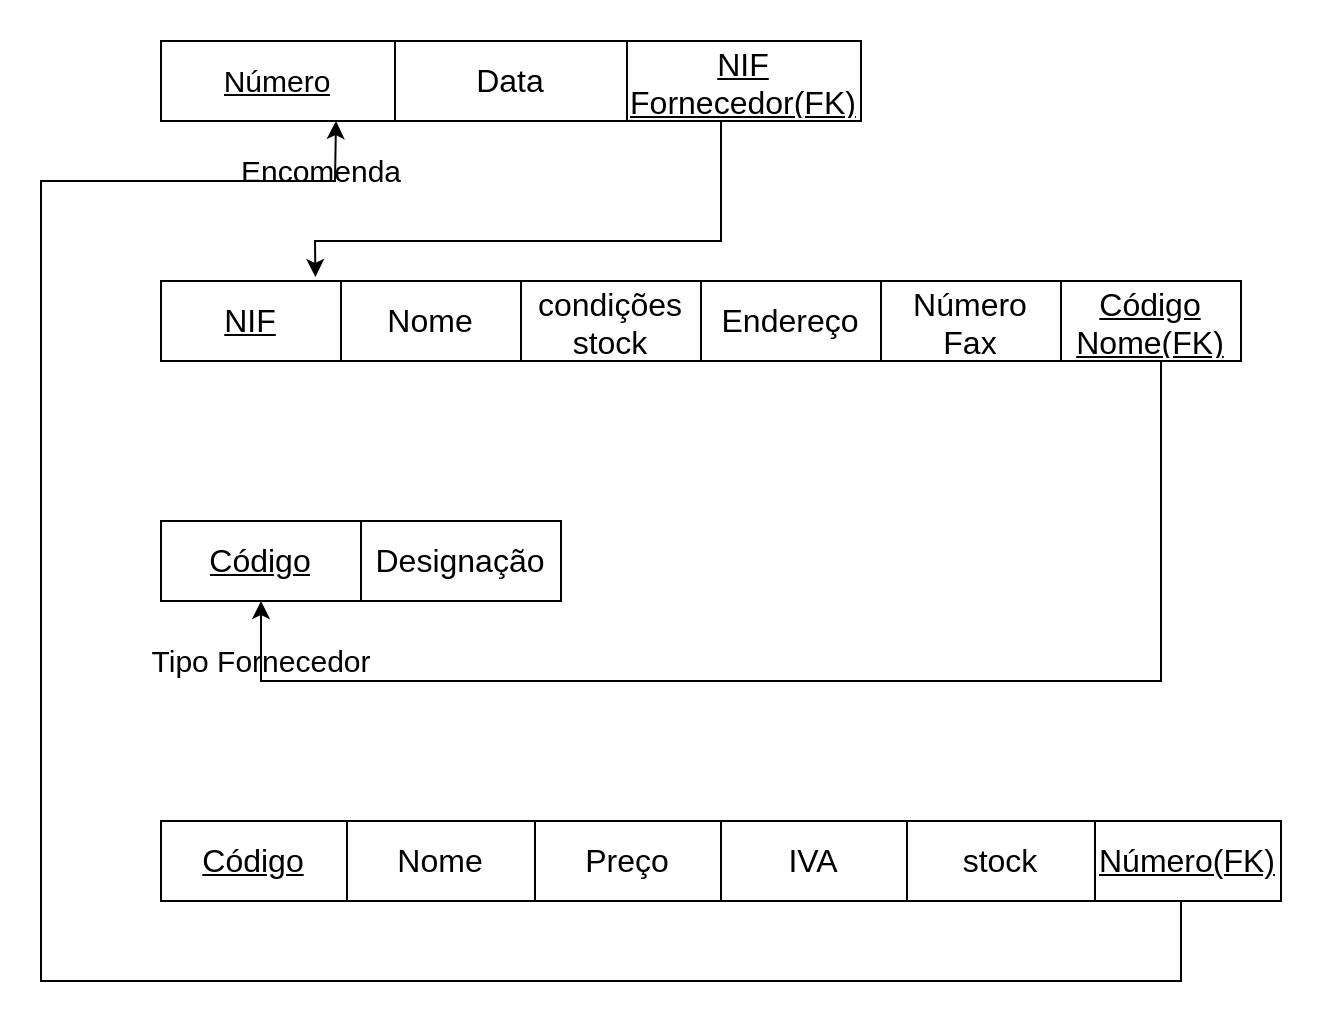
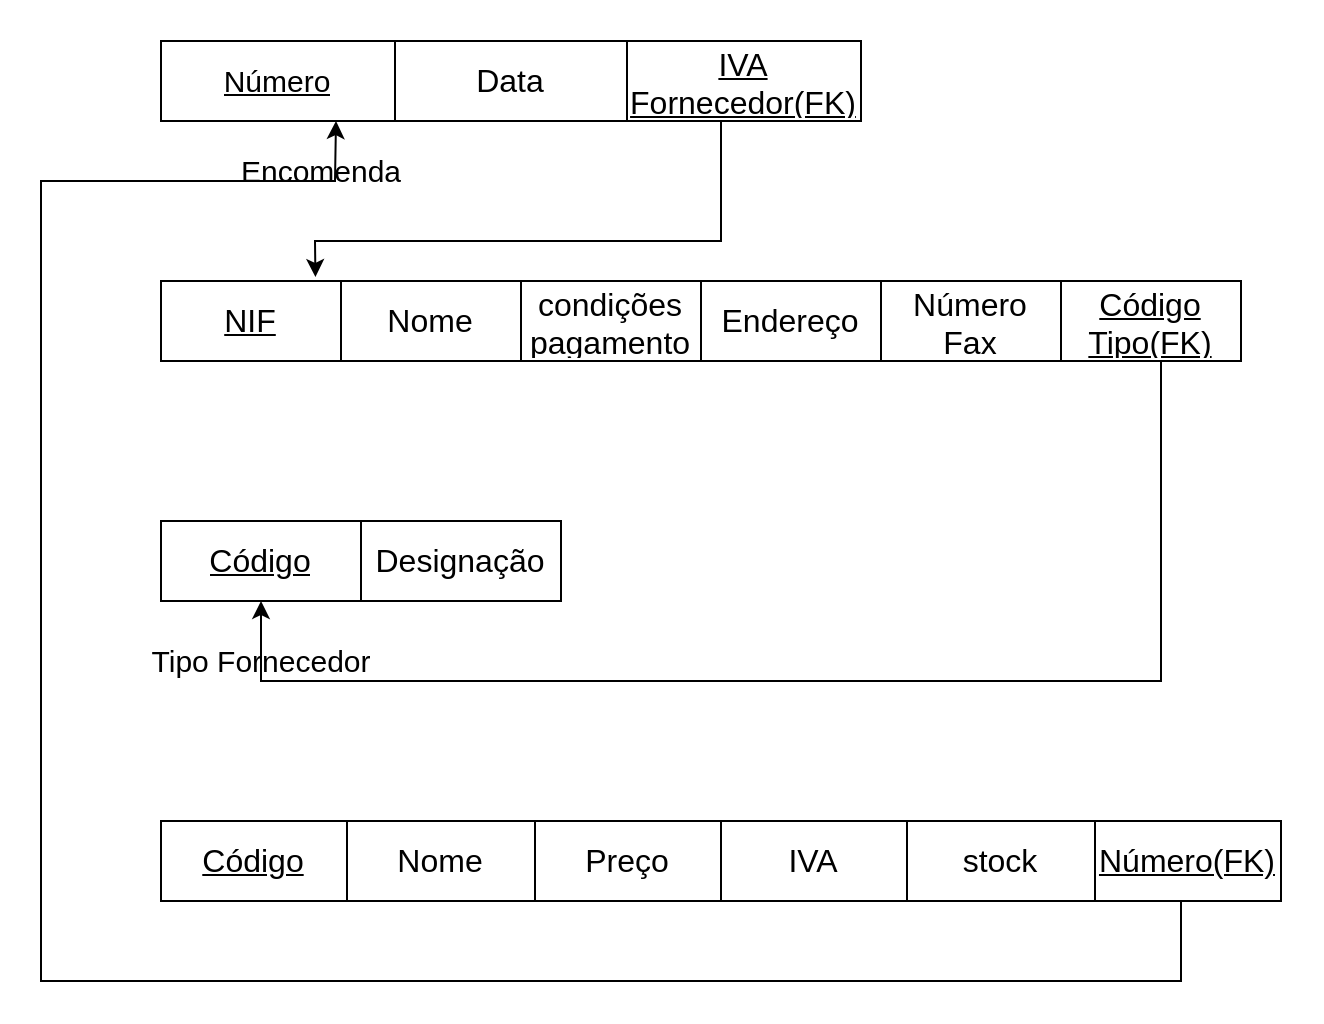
  <mxCell id="0" />
  <mxCell id="1" parent="0" />
  <mxCell id="2" value="" style="shape=table;startSize=0;container=1;collapsible=0;childLayout=tableLayout;fontSize=16;" vertex="1" parent="1"><mxGeometry x="80" y="20" width="350" height="40" as="geometry" /></mxCell>
  <mxCell id="3" value="" style="shape=tableRow;horizontal=0;startSize=0;swimlaneHead=0;swimlaneBody=0;strokeColor=inherit;top=0;left=0;bottom=0;right=0;collapsible=0;dropTarget=0;fillColor=none;points=[[0,0.5],[1,0.5]];portConstraint=eastwest;fontSize=16;" vertex="1" parent="2"><mxGeometry width="350" height="40" as="geometry" /></mxCell>
  <mxCell id="4" value="&lt;u&gt;&lt;font style=&quot;font-size: 15px;&quot;&gt;Número&lt;/font&gt;&lt;/u&gt;" style="shape=partialRectangle;html=1;whiteSpace=wrap;connectable=0;strokeColor=inherit;overflow=hidden;fillColor=none;top=0;left=0;bottom=0;right=0;pointerEvents=1;fontSize=16;" vertex="1" parent="3"><mxGeometry width="117" height="40" as="geometry"><mxRectangle width="117" height="40" as="alternateBounds" /></mxGeometry></mxCell>
  <mxCell id="5" value="Data" style="shape=partialRectangle;html=1;whiteSpace=wrap;connectable=0;strokeColor=inherit;overflow=hidden;fillColor=none;top=0;left=0;bottom=0;right=0;pointerEvents=1;fontSize=16;" vertex="1" parent="3"><mxGeometry x="117" width="116" height="40" as="geometry"><mxRectangle width="116" height="40" as="alternateBounds" /></mxGeometry></mxCell>
- <mxCell id="6" value="&lt;u&gt;NIF Fornecedor(FK)&lt;br&gt;&lt;/u&gt;" style="shape=partialRectangle;html=1;whiteSpace=wrap;connectable=0;strokeColor=inherit;overflow=hidden;fillColor=none;top=0;left=0;bottom=0;right=0;pointerEvents=1;fontSize=16;" vertex="1" parent="3"><mxGeometry x="233" width="117" height="40" as="geometry"><mxRectangle width="117" height="40" as="alternateBounds" /></mxGeometry></mxCell>
+ <mxCell id="6" value="&lt;u&gt;IVA Fornecedor(FK)&lt;br&gt;&lt;/u&gt;" style="shape=partialRectangle;html=1;whiteSpace=wrap;connectable=0;strokeColor=inherit;overflow=hidden;fillColor=none;top=0;left=0;bottom=0;right=0;pointerEvents=1;fontSize=16;" vertex="1" parent="3"><mxGeometry x="233" width="117" height="40" as="geometry"><mxRectangle width="117" height="40" as="alternateBounds" /></mxGeometry></mxCell>
  <mxCell id="7" value="&lt;font style=&quot;font-size: 15px;&quot;&gt;Encomenda&lt;/font&gt;" style="text;html=1;align=center;verticalAlign=middle;resizable=0;points=[];autosize=1;strokeColor=none;fillColor=none;" vertex="1" parent="1"><mxGeometry x="110" y="70" width="100" height="30" as="geometry" /></mxCell>
  <mxCell id="8" value="" style="shape=table;startSize=0;container=1;collapsible=0;childLayout=tableLayout;fontSize=16;" vertex="1" parent="1"><mxGeometry x="80" y="140" width="540" height="40" as="geometry" /></mxCell>
  <mxCell id="9" value="" style="shape=tableRow;horizontal=0;startSize=0;swimlaneHead=0;swimlaneBody=0;strokeColor=inherit;top=0;left=0;bottom=0;right=0;collapsible=0;dropTarget=0;fillColor=none;points=[[0,0.5],[1,0.5]];portConstraint=eastwest;fontSize=16;" vertex="1" parent="8"><mxGeometry width="540" height="40" as="geometry" /></mxCell>
  <mxCell id="10" value="&lt;u&gt;NIF&lt;/u&gt;" style="shape=partialRectangle;html=1;whiteSpace=wrap;connectable=0;strokeColor=inherit;overflow=hidden;fillColor=none;top=0;left=0;bottom=0;right=0;pointerEvents=1;fontSize=16;" vertex="1" parent="9"><mxGeometry width="90" height="40" as="geometry"><mxRectangle width="90" height="40" as="alternateBounds" /></mxGeometry></mxCell>
  <mxCell id="11" value="Nome" style="shape=partialRectangle;html=1;whiteSpace=wrap;connectable=0;strokeColor=inherit;overflow=hidden;fillColor=none;top=0;left=0;bottom=0;right=0;pointerEvents=1;fontSize=16;" vertex="1" parent="9"><mxGeometry x="90" width="90" height="40" as="geometry"><mxRectangle width="90" height="40" as="alternateBounds" /></mxGeometry></mxCell>
- <mxCell id="12" value="&lt;div&gt;condições&lt;/div&gt;&lt;div&gt;stock&lt;br&gt;&lt;/div&gt;" style="shape=partialRectangle;html=1;whiteSpace=wrap;connectable=0;strokeColor=inherit;overflow=hidden;fillColor=none;top=0;left=0;bottom=0;right=0;pointerEvents=1;fontSize=16;" vertex="1" parent="9"><mxGeometry x="180" width="90" height="40" as="geometry"><mxRectangle width="90" height="40" as="alternateBounds" /></mxGeometry></mxCell>
+ <mxCell id="12" value="&lt;div&gt;condições&lt;/div&gt;&lt;div&gt;pagamento&lt;br&gt;&lt;/div&gt;" style="shape=partialRectangle;html=1;whiteSpace=wrap;connectable=0;strokeColor=inherit;overflow=hidden;fillColor=none;top=0;left=0;bottom=0;right=0;pointerEvents=1;fontSize=16;" vertex="1" parent="9"><mxGeometry x="180" width="90" height="40" as="geometry"><mxRectangle width="90" height="40" as="alternateBounds" /></mxGeometry></mxCell>
  <mxCell id="13" value="Endereço" style="shape=partialRectangle;html=1;whiteSpace=wrap;connectable=0;strokeColor=inherit;overflow=hidden;fillColor=none;top=0;left=0;bottom=0;right=0;pointerEvents=1;fontSize=16;" vertex="1" parent="9"><mxGeometry x="270" width="90" height="40" as="geometry"><mxRectangle width="90" height="40" as="alternateBounds" /></mxGeometry></mxCell>
  <mxCell id="14" value="Número Fax" style="shape=partialRectangle;html=1;whiteSpace=wrap;connectable=0;strokeColor=inherit;overflow=hidden;fillColor=none;top=0;left=0;bottom=0;right=0;pointerEvents=1;fontSize=16;" vertex="1" parent="9"><mxGeometry x="360" width="90" height="40" as="geometry"><mxRectangle width="90" height="40" as="alternateBounds" /></mxGeometry></mxCell>
- <mxCell id="15" value="&lt;u&gt;Código Nome(FK)&lt;/u&gt;" style="shape=partialRectangle;html=1;whiteSpace=wrap;connectable=0;strokeColor=inherit;overflow=hidden;fillColor=none;top=0;left=0;bottom=0;right=0;pointerEvents=1;fontSize=16;" vertex="1" parent="9"><mxGeometry x="450" width="90" height="40" as="geometry"><mxRectangle width="90" height="40" as="alternateBounds" /></mxGeometry></mxCell>
+ <mxCell id="15" value="&lt;u&gt;Código Tipo(FK)&lt;/u&gt;" style="shape=partialRectangle;html=1;whiteSpace=wrap;connectable=0;strokeColor=inherit;overflow=hidden;fillColor=none;top=0;left=0;bottom=0;right=0;pointerEvents=1;fontSize=16;" vertex="1" parent="9"><mxGeometry x="450" width="90" height="40" as="geometry"><mxRectangle width="90" height="40" as="alternateBounds" /></mxGeometry></mxCell>
  <mxCell id="16" value="" style="shape=table;startSize=0;container=1;collapsible=0;childLayout=tableLayout;fontSize=16;" vertex="1" parent="1"><mxGeometry x="80" y="260" width="200" height="40" as="geometry" /></mxCell>
  <mxCell id="17" value="" style="shape=tableRow;horizontal=0;startSize=0;swimlaneHead=0;swimlaneBody=0;strokeColor=inherit;top=0;left=0;bottom=0;right=0;collapsible=0;dropTarget=0;fillColor=none;points=[[0,0.5],[1,0.5]];portConstraint=eastwest;fontSize=16;" vertex="1" parent="16"><mxGeometry width="200" height="40" as="geometry" /></mxCell>
  <mxCell id="18" value="&lt;u&gt;Código&lt;/u&gt;" style="shape=partialRectangle;html=1;whiteSpace=wrap;connectable=0;strokeColor=inherit;overflow=hidden;fillColor=none;top=0;left=0;bottom=0;right=0;pointerEvents=1;fontSize=16;" vertex="1" parent="17"><mxGeometry width="100" height="40" as="geometry"><mxRectangle width="100" height="40" as="alternateBounds" /></mxGeometry></mxCell>
  <mxCell id="19" value="Designação" style="shape=partialRectangle;html=1;whiteSpace=wrap;connectable=0;strokeColor=inherit;overflow=hidden;fillColor=none;top=0;left=0;bottom=0;right=0;pointerEvents=1;fontSize=16;" vertex="1" parent="17"><mxGeometry x="100" width="100" height="40" as="geometry"><mxRectangle width="100" height="40" as="alternateBounds" /></mxGeometry></mxCell>
  <mxCell id="20" value="&lt;font style=&quot;font-size: 15px;&quot;&gt;Tipo Fornecedor&lt;/font&gt;" style="text;html=1;align=center;verticalAlign=middle;resizable=0;points=[];autosize=1;strokeColor=none;fillColor=none;" vertex="1" parent="1"><mxGeometry x="65" y="315" width="130" height="30" as="geometry" /></mxCell>
  <mxCell id="21" value="" style="shape=table;startSize=0;container=1;collapsible=0;childLayout=tableLayout;fontSize=16;" vertex="1" parent="1"><mxGeometry x="80" y="410" width="560" height="40" as="geometry" /></mxCell>
  <mxCell id="22" value="" style="shape=tableRow;horizontal=0;startSize=0;swimlaneHead=0;swimlaneBody=0;strokeColor=inherit;top=0;left=0;bottom=0;right=0;collapsible=0;dropTarget=0;fillColor=none;points=[[0,0.5],[1,0.5]];portConstraint=eastwest;fontSize=16;" vertex="1" parent="21"><mxGeometry width="560" height="40" as="geometry" /></mxCell>
  <mxCell id="23" value="&lt;u&gt;Código&lt;/u&gt;" style="shape=partialRectangle;html=1;whiteSpace=wrap;connectable=0;strokeColor=inherit;overflow=hidden;fillColor=none;top=0;left=0;bottom=0;right=0;pointerEvents=1;fontSize=16;" vertex="1" parent="22"><mxGeometry width="93" height="40" as="geometry"><mxRectangle width="93" height="40" as="alternateBounds" /></mxGeometry></mxCell>
  <mxCell id="24" value="Nome" style="shape=partialRectangle;html=1;whiteSpace=wrap;connectable=0;strokeColor=inherit;overflow=hidden;fillColor=none;top=0;left=0;bottom=0;right=0;pointerEvents=1;fontSize=16;" vertex="1" parent="22"><mxGeometry x="93" width="94" height="40" as="geometry"><mxRectangle width="94" height="40" as="alternateBounds" /></mxGeometry></mxCell>
  <mxCell id="25" value="Preço" style="shape=partialRectangle;html=1;whiteSpace=wrap;connectable=0;strokeColor=inherit;overflow=hidden;fillColor=none;top=0;left=0;bottom=0;right=0;pointerEvents=1;fontSize=16;" vertex="1" parent="22"><mxGeometry x="187" width="93" height="40" as="geometry"><mxRectangle width="93" height="40" as="alternateBounds" /></mxGeometry></mxCell>
  <mxCell id="26" value="IVA" style="shape=partialRectangle;html=1;whiteSpace=wrap;connectable=0;strokeColor=inherit;overflow=hidden;fillColor=none;top=0;left=0;bottom=0;right=0;pointerEvents=1;fontSize=16;" vertex="1" parent="22"><mxGeometry x="280" width="93" height="40" as="geometry"><mxRectangle width="93" height="40" as="alternateBounds" /></mxGeometry></mxCell>
  <mxCell id="27" value="stock" style="shape=partialRectangle;html=1;whiteSpace=wrap;connectable=0;strokeColor=inherit;overflow=hidden;fillColor=none;top=0;left=0;bottom=0;right=0;pointerEvents=1;fontSize=16;" vertex="1" parent="22"><mxGeometry x="373" width="94" height="40" as="geometry"><mxRectangle width="94" height="40" as="alternateBounds" /></mxGeometry></mxCell>
  <mxCell id="28" value="&lt;u&gt;Número(FK)&lt;/u&gt;" style="shape=partialRectangle;html=1;whiteSpace=wrap;connectable=0;strokeColor=inherit;overflow=hidden;fillColor=none;top=0;left=0;bottom=0;right=0;pointerEvents=1;fontSize=16;" vertex="1" parent="22"><mxGeometry x="467" width="93" height="40" as="geometry"><mxRectangle width="93" height="40" as="alternateBounds" /></mxGeometry></mxCell>
  <mxCell id="29" value="" style="endArrow=classic;html=1;rounded=0;entryX=0.25;entryY=1;entryDx=0;entryDy=0;" edge="1" parent="1" target="2"><mxGeometry width="50" height="50" relative="1" as="geometry"><mxPoint x="590" y="450" as="sourcePoint" /><mxPoint x="640" y="400" as="targetPoint" /><Array as="points"><mxPoint x="590" y="490" /><mxPoint x="20" y="490" /><mxPoint x="20" y="90" /><mxPoint x="167" y="90" /></Array></mxGeometry></mxCell>
  <mxCell id="30" value="" style="endArrow=classic;html=1;rounded=0;entryX=0.25;entryY=1;entryDx=0;entryDy=0;" edge="1" parent="1" target="16"><mxGeometry width="50" height="50" relative="1" as="geometry"><mxPoint x="580" y="180" as="sourcePoint" /><mxPoint x="630" y="130" as="targetPoint" /><Array as="points"><mxPoint x="580" y="340" /><mxPoint x="130" y="340" /></Array></mxGeometry></mxCell>
  <mxCell id="31" value="" style="endArrow=classic;html=1;rounded=0;entryX=0.143;entryY=-0.05;entryDx=0;entryDy=0;entryPerimeter=0;" edge="1" parent="1" target="9"><mxGeometry width="50" height="50" relative="1" as="geometry"><mxPoint x="360" y="60" as="sourcePoint" /><mxPoint x="410" y="10" as="targetPoint" /><Array as="points"><mxPoint x="360" y="120" /><mxPoint x="157" y="120" /></Array></mxGeometry></mxCell>
